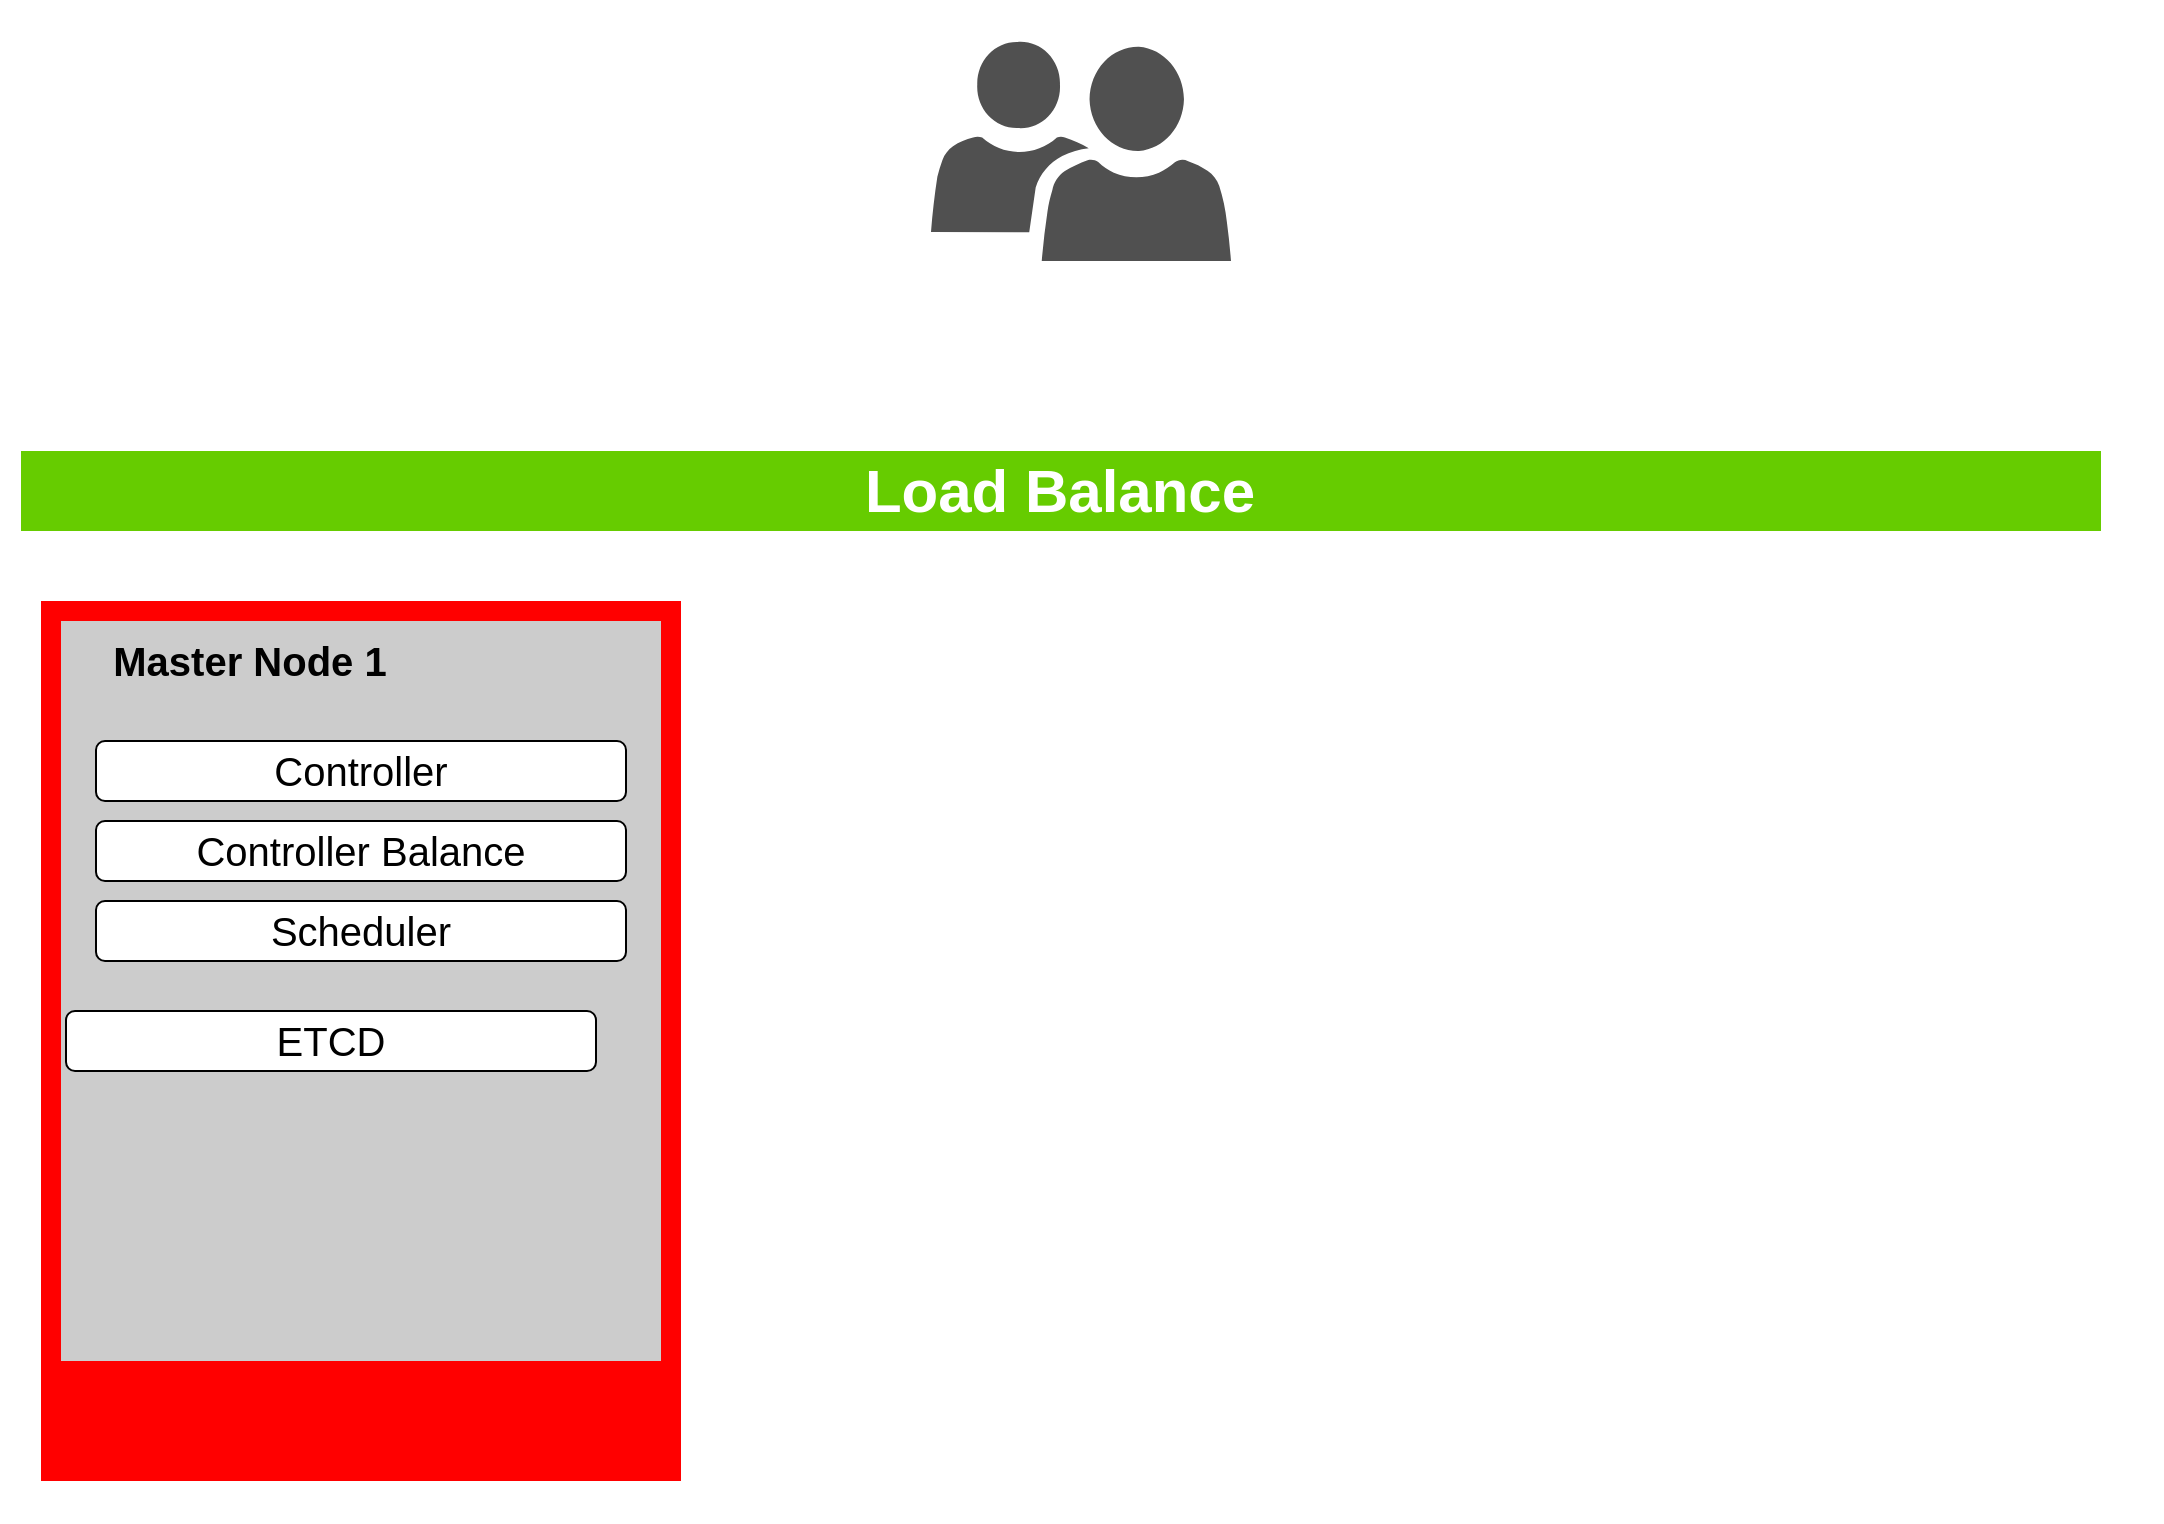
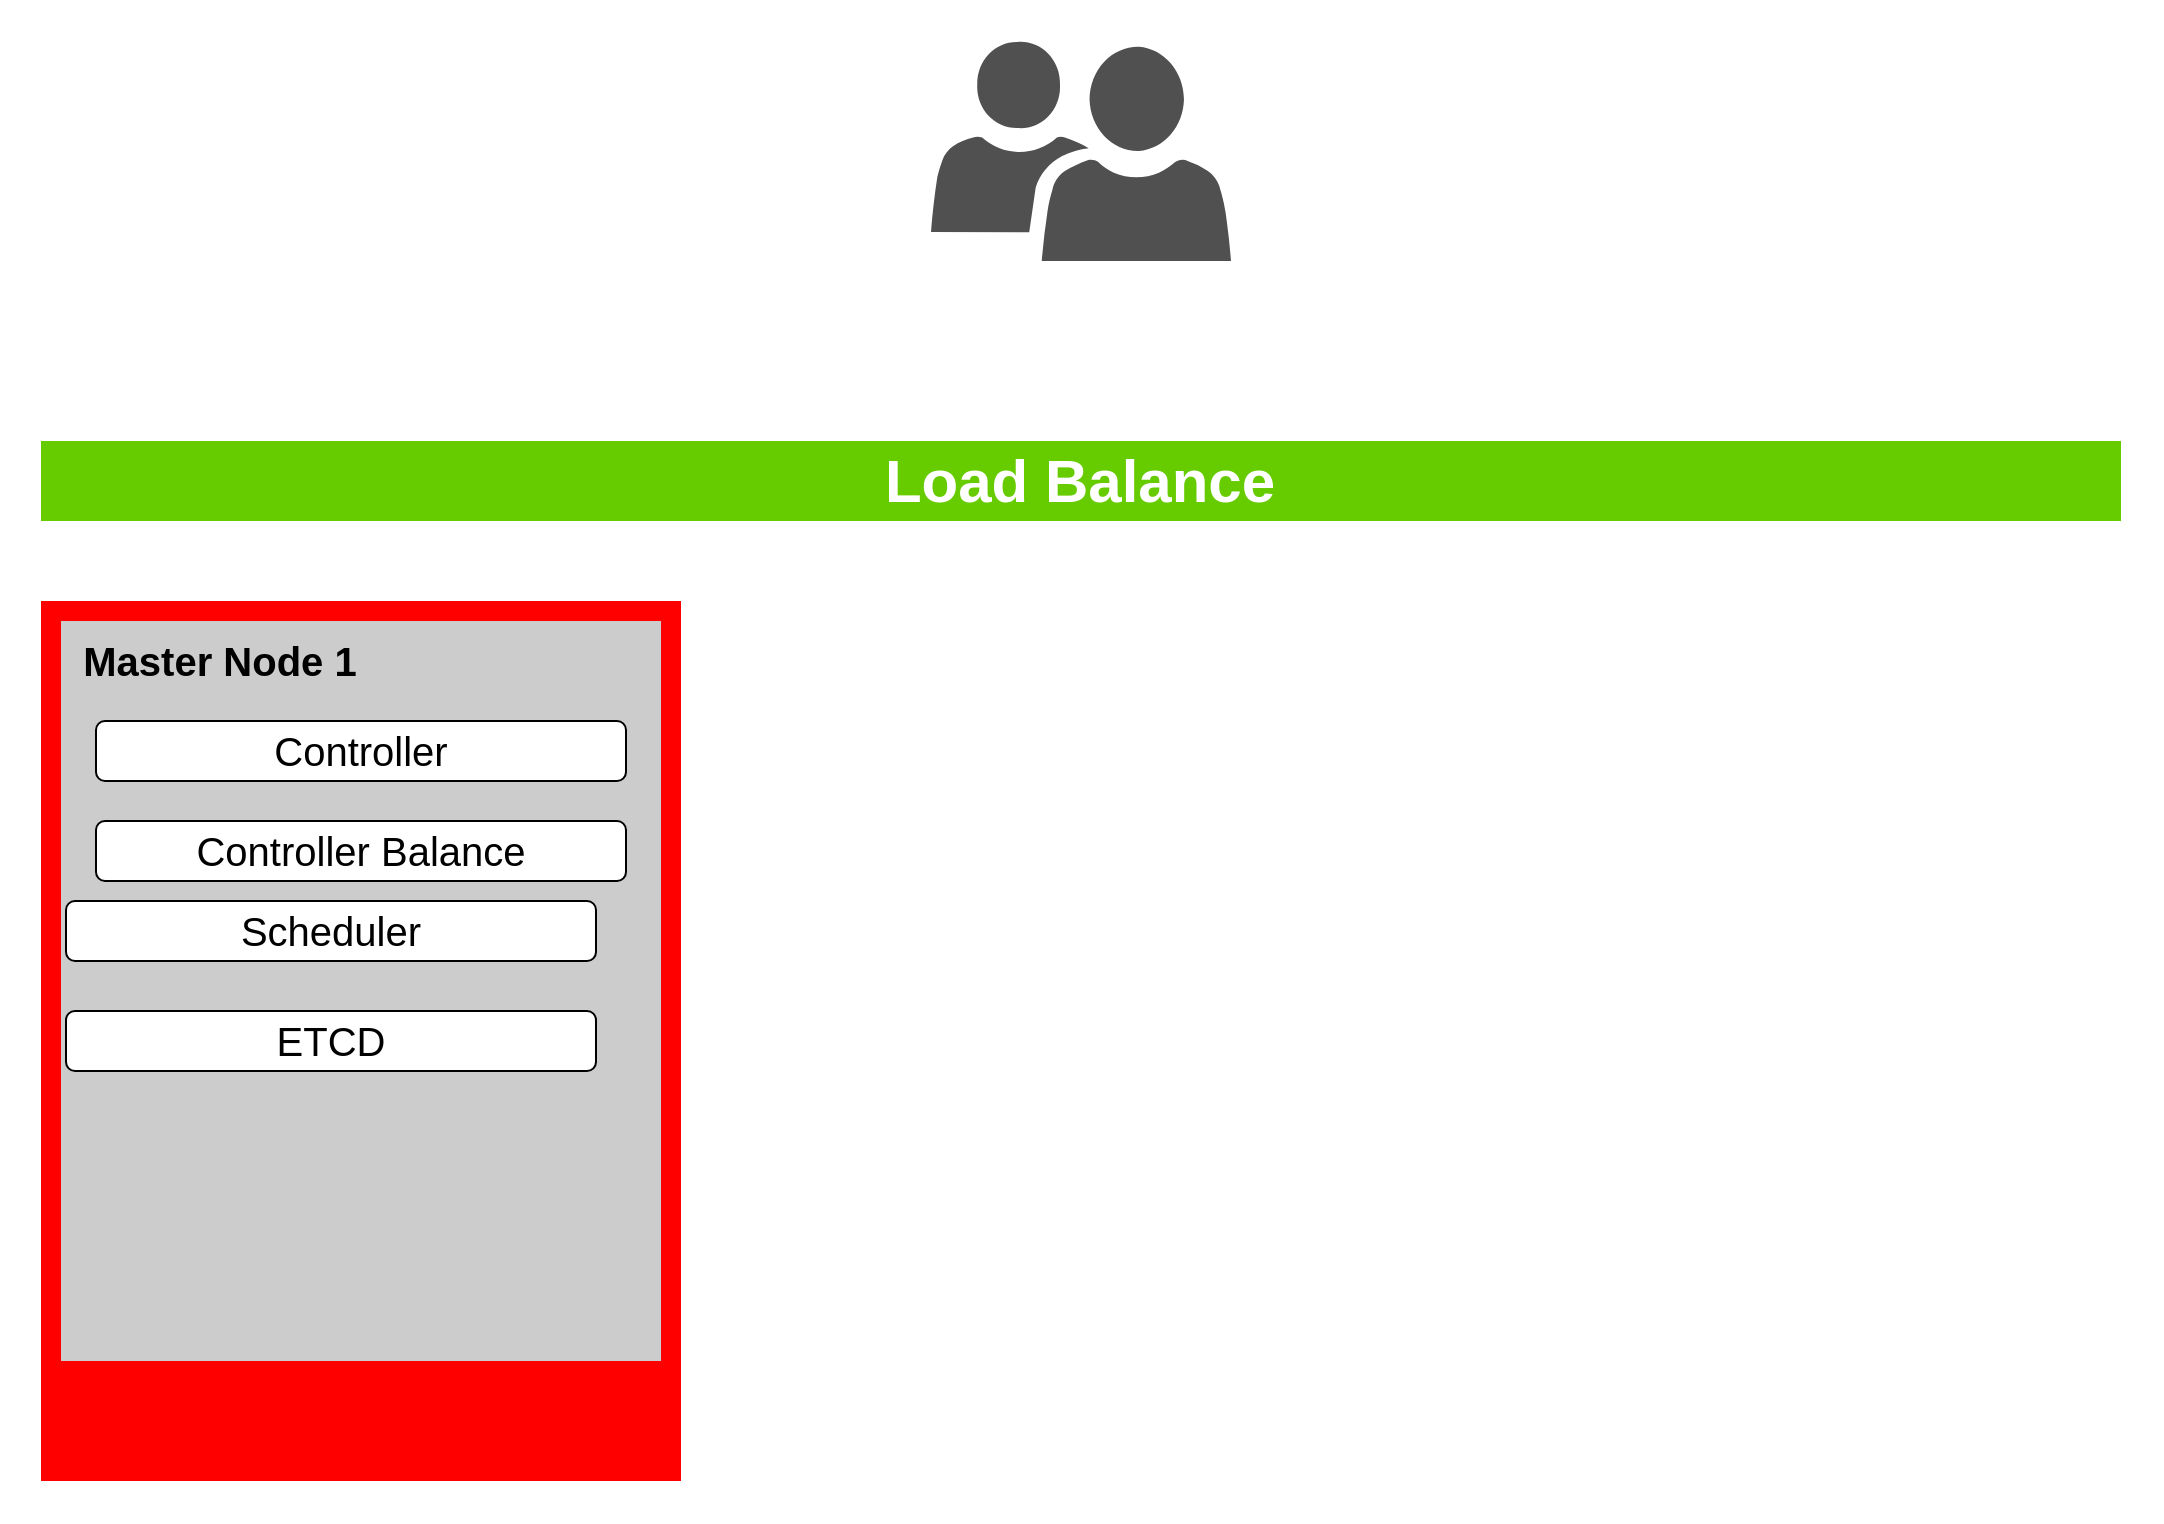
  <mxCell id="0" />
  <mxCell id="1" parent="0" />
  <mxCell id="2" value="" style="group" vertex="1" connectable="0" parent="1"><mxGeometry x="20" y="300" width="320" height="440" as="geometry" /></mxCell>
  <mxCell id="3" value="" style="group" vertex="1" connectable="0" parent="2"><mxGeometry width="320" height="440" as="geometry" /></mxCell>
  <mxCell id="4" value="" style="rounded=0;whiteSpace=wrap;html=1;strokeColor=none;fillColor=#FF0000;" vertex="1" parent="3"><mxGeometry width="320" height="440" as="geometry" /></mxCell>
  <mxCell id="5" value="" style="rounded=0;whiteSpace=wrap;html=1;strokeColor=none;fillColor=#CCCCCC;" vertex="1" parent="3"><mxGeometry x="10" y="10" width="300" height="370" as="geometry" /></mxCell>
- <mxCell id="6" value="&lt;font style=&quot;font-size: 20px&quot;&gt;&lt;b&gt;Master Node 1&lt;/b&gt;&lt;/font&gt;" style="text;html=1;strokeColor=none;fillColor=none;align=center;verticalAlign=middle;whiteSpace=wrap;rounded=0;" vertex="1" parent="3"><mxGeometry x="35" y="20" width="140" height="20" as="geometry" /></mxCell>
- <mxCell id="7" value="&lt;font style=&quot;font-size: 20px&quot;&gt;Controller&lt;/font&gt;" style="rounded=1;whiteSpace=wrap;html=1;fillColor=#FFFFFF;" vertex="1" parent="3"><mxGeometry x="27.5" y="70" width="265" height="30" as="geometry" /></mxCell>
+ <mxCell id="6" value="&lt;font style=&quot;font-size: 20px&quot;&gt;&lt;b&gt;Master Node 1&lt;/b&gt;&lt;/font&gt;" style="text;html=1;strokeColor=none;fillColor=none;align=center;verticalAlign=middle;whiteSpace=wrap;rounded=0;" vertex="1" parent="3"><mxGeometry x="20" y="20" width="140" height="20" as="geometry" /></mxCell>
+ <mxCell id="7" value="&lt;font style=&quot;font-size: 20px&quot;&gt;Controller&lt;/font&gt;" style="rounded=1;whiteSpace=wrap;html=1;fillColor=#FFFFFF;" vertex="1" parent="3"><mxGeometry x="27.5" y="60" width="265" height="30" as="geometry" /></mxCell>
  <mxCell id="8" value="&lt;font style=&quot;font-size: 20px&quot;&gt;Controller Balance&lt;/font&gt;" style="rounded=1;whiteSpace=wrap;html=1;fillColor=#FFFFFF;" vertex="1" parent="3"><mxGeometry x="27.5" y="110" width="265" height="30" as="geometry" /></mxCell>
- <mxCell id="9" value="&lt;font style=&quot;font-size: 20px&quot;&gt;Scheduler&lt;/font&gt;" style="rounded=1;whiteSpace=wrap;html=1;fillColor=#FFFFFF;" vertex="1" parent="3"><mxGeometry x="27.5" y="150" width="265" height="30" as="geometry" /></mxCell>
+ <mxCell id="9" value="&lt;font style=&quot;font-size: 20px&quot;&gt;Scheduler&lt;/font&gt;" style="rounded=1;whiteSpace=wrap;html=1;fillColor=#FFFFFF;" vertex="1" parent="3"><mxGeometry x="12.5" y="150" width="265" height="30" as="geometry" /></mxCell>
  <mxCell id="10" value="&lt;font style=&quot;font-size: 20px&quot;&gt;ETCD&lt;/font&gt;" style="rounded=1;whiteSpace=wrap;html=1;fillColor=#FFFFFF;" vertex="1" parent="3"><mxGeometry x="12.5" y="205" width="265" height="30" as="geometry" /></mxCell>
- <mxCell id="11" value="&lt;b&gt;&lt;font style=&quot;font-size: 30px&quot; color=&quot;#ffffff&quot;&gt;Load Balance&lt;/font&gt;&lt;/b&gt;" style="rounded=0;whiteSpace=wrap;html=1;shadow=0;glass=0;dashed=1;comic=0;strokeColor=none;fillColor=#66CC00;" vertex="1" parent="1"><mxGeometry x="10" y="225" width="1040" height="40" as="geometry" /></mxCell>
+ <mxCell id="11" value="&lt;b&gt;&lt;font style=&quot;font-size: 30px&quot; color=&quot;#ffffff&quot;&gt;Load Balance&lt;/font&gt;&lt;/b&gt;" style="rounded=0;whiteSpace=wrap;html=1;shadow=0;glass=0;dashed=1;comic=0;strokeColor=none;fillColor=#66CC00;" vertex="1" parent="1"><mxGeometry x="20" y="220" width="1040" height="40" as="geometry" /></mxCell>
  <mxCell id="12" value="" style="pointerEvents=1;shadow=0;dashed=0;html=1;strokeColor=none;labelPosition=center;verticalLabelPosition=bottom;verticalAlign=top;align=center;fillColor=#505050;shape=mxgraph.mscae.intune.user_group;rounded=0;glass=0;comic=0;" vertex="1" parent="1"><mxGeometry x="465" y="20" width="150" height="110" as="geometry" /></mxCell>
